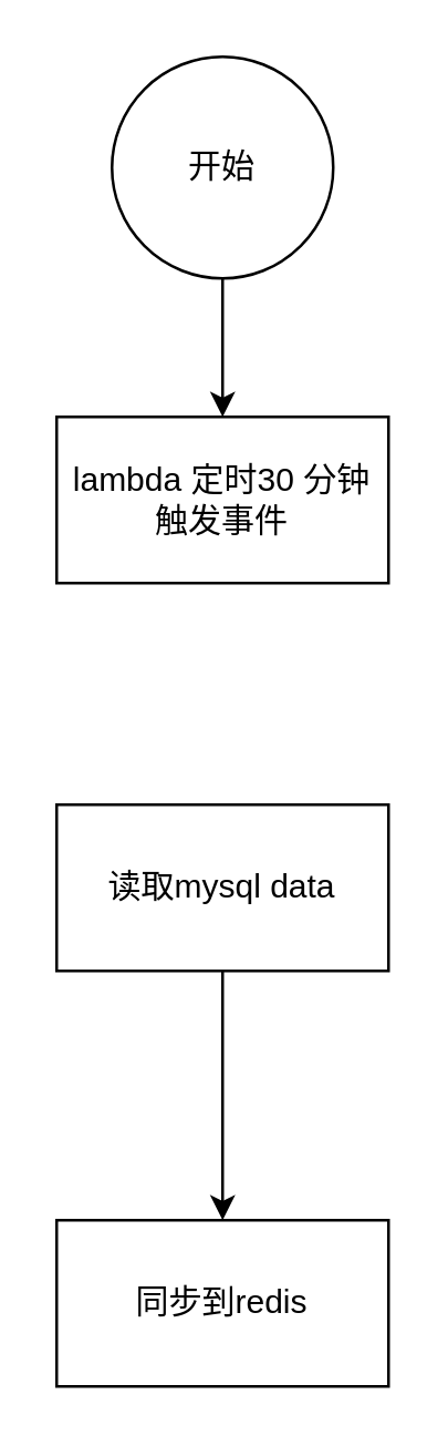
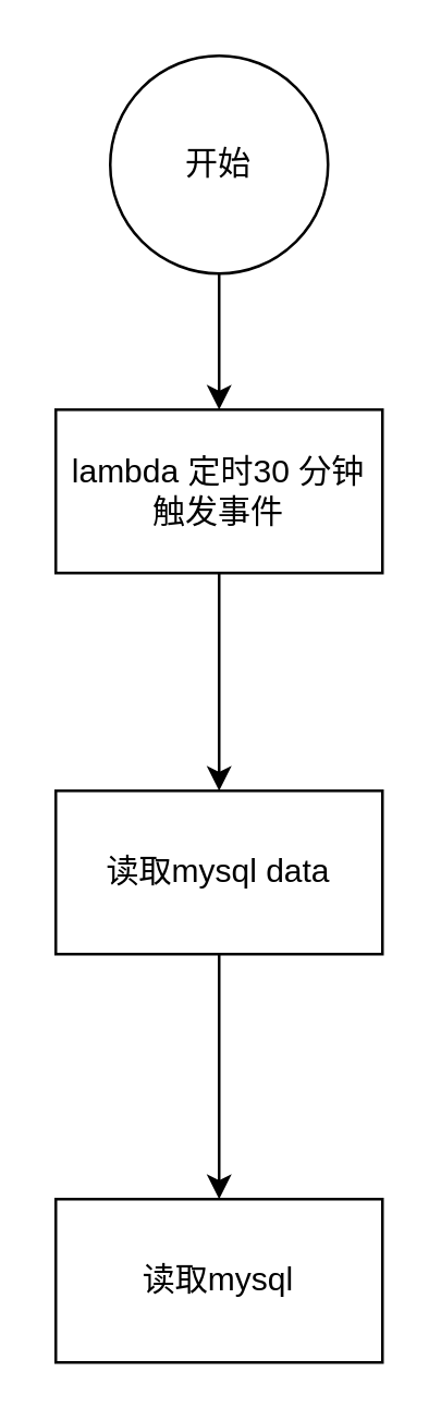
  <mxCell id="0" />
  <mxCell id="1" parent="0" />
  <mxCell id="2" value="" style="edgeStyle=orthogonalEdgeStyle;rounded=0;orthogonalLoop=1;jettySize=auto;html=1;" parent="1" source="3" target="8" edge="1"><mxGeometry relative="1" as="geometry" /></mxCell>
  <mxCell id="3" value="开始" style="ellipse;whiteSpace=wrap;html=1;aspect=fixed;" parent="1" vertex="1"><mxGeometry x="40" y="20" width="80" height="80" as="geometry" /></mxCell>
  <mxCell id="4" value="" style="edgeStyle=orthogonalEdgeStyle;rounded=0;orthogonalLoop=1;jettySize=auto;html=1;" parent="1" source="5" target="6" edge="1"><mxGeometry relative="1" as="geometry" /></mxCell>
  <mxCell id="5" value="读取mysql data" style="rounded=0;whiteSpace=wrap;html=1;" parent="1" vertex="1"><mxGeometry x="20" y="290" width="120" height="60" as="geometry" /></mxCell>
- <mxCell id="6" value="同步到redis" style="rounded=0;whiteSpace=wrap;html=1;" parent="1" vertex="1"><mxGeometry x="20" y="440" width="120" height="60" as="geometry" /></mxCell>
+ <mxCell id="6" value="读取mysql" style="rounded=0;whiteSpace=wrap;html=1;" parent="1" vertex="1"><mxGeometry x="20" y="440" width="120" height="60" as="geometry" /></mxCell>
+ <mxCell id="7" value="" style="edgeStyle=orthogonalEdgeStyle;rounded=0;orthogonalLoop=1;jettySize=auto;html=1;" parent="1" source="8" target="5" edge="1"><mxGeometry relative="1" as="geometry" /></mxCell>
  <mxCell id="8" value="lambda 定时30 分钟触发事件" style="rounded=0;whiteSpace=wrap;html=1;" parent="1" vertex="1"><mxGeometry x="20" y="150" width="120" height="60" as="geometry" /></mxCell>
